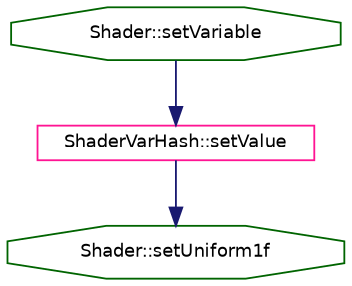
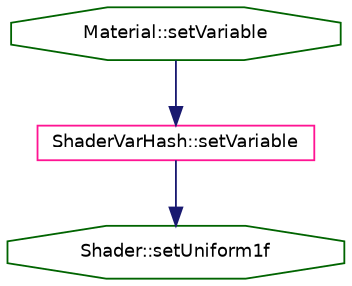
  digraph {
    rankdir=TB
    node [color=darkgreen fillcolor=white fontname=Helvetica fontsize=10 shape=octagon style=filled]
    edge [arrowhead=normal color=midnightblue fontname=Helvetica fontsize=10 labelfontname=Helvetica labelfontsize=10 style=solid]
-   n1 [fontcolor=black height=0.2 label="Shader::setVariable" width=0.4]
-   n2 [color=deeppink height=0.2 label="ShaderVarHash::setValue" shape=box width=0.4]
+   n1 [fontcolor=black height=0.2 label="Material::setVariable" width=0.4]
+   n2 [color=deeppink height=0.2 label="ShaderVarHash::setVariable" shape=box width=0.4]
    n3 [height=0.2 label="Shader::setUniform1f" width=0.4]
    n1 -> n2
    n2 -> n3
  }
